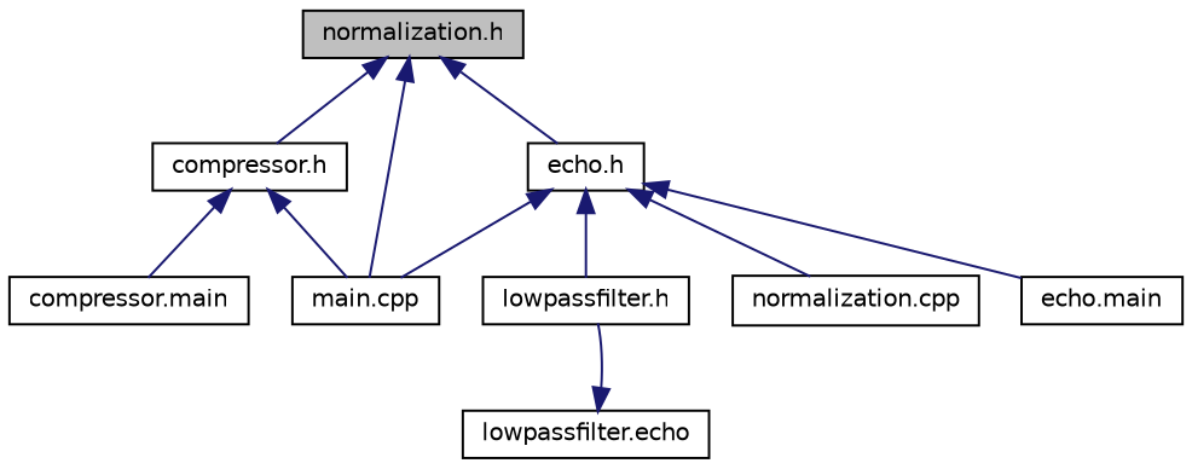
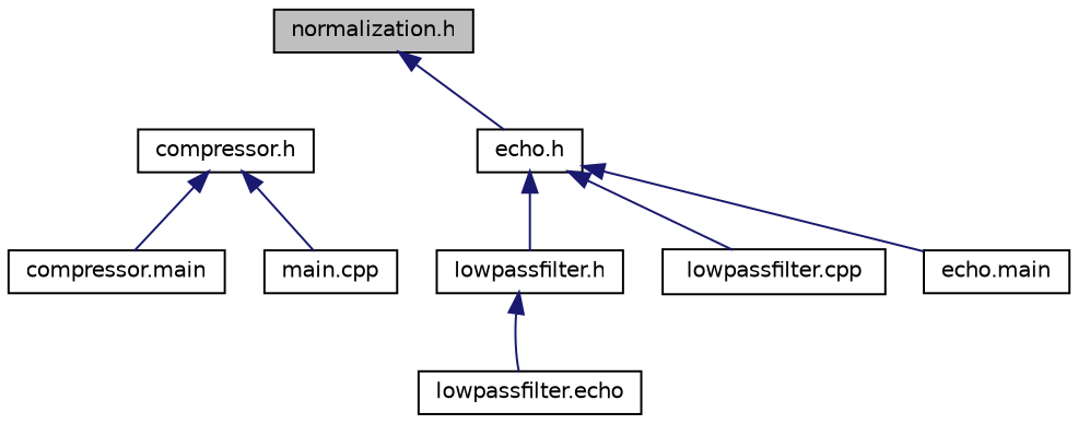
  digraph {
    node [color=black fillcolor=white fontname=Helvetica fontsize=10 shape=record style=filled]
    edge [color=midnightblue dir=back fontname=Helvetica fontsize=10 labelfontname=Helvetica labelfontsize=10 style=solid]
    n1 [fillcolor=grey75 fontcolor=black height=0.2 label="normalization.h" width=0.4]
    n2 [height=0.2 label="compressor.h" width=0.4]
    n3 [height=0.2 label="main.cpp" width=0.4]
    n4 [height=0.2 label="echo.h" width=0.4]
    n5 [height=0.2 label="compressor.main" width=0.4]
-   n6 [height=0.2 label="normalization.cpp" width=0.4]
+   n6 [height=0.2 label="lowpassfilter.cpp" width=0.4]
    n7 [height=0.2 label="echo.main" width=0.4]
    n8 [height=0.2 label="lowpassfilter.h" width=0.4]
    n9 [height=0.2 label="lowpassfilter.echo" width=0.4]
-   n1 -> n2
-   n1 -> n3
    n1 -> n4
    n2 -> n3
    n2 -> n5
-   n4 -> n3
    n4 -> n6
    n4 -> n7
    n4 -> n8
-   n9 -> n8
+   n8 -> n9
  }
